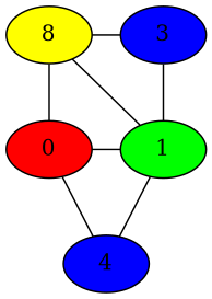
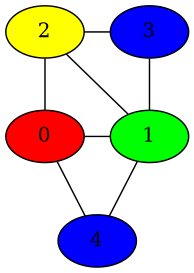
  graph {
    node [fillcolor=blue style=filled]
    1 [fillcolor=green]
    0 [fillcolor=red]
-   2 [fillcolor=yellow label=8]
+   2 [fillcolor=yellow]
    3
    4
    subgraph sub_1 {
      rank=same
      1
      0
    }
    subgraph sub_2 {
      rank=same
      2
      3
    }
    1 -- 4
    0 -- 1
    0 -- 4
    2 -- 1
    2 -- 0
    2 -- 3
    3 -- 1
  }
